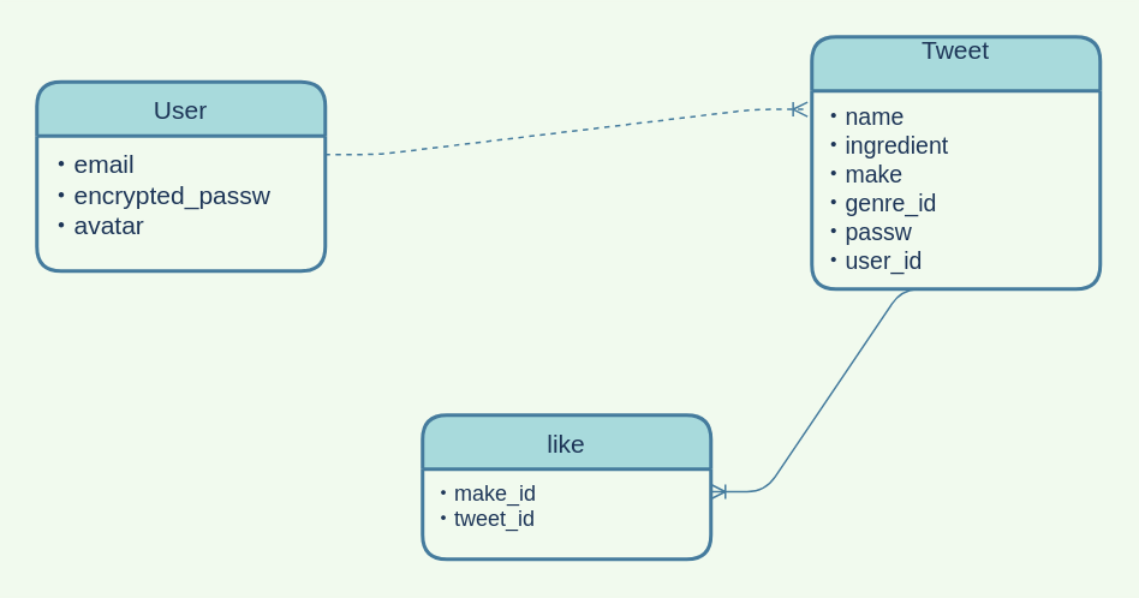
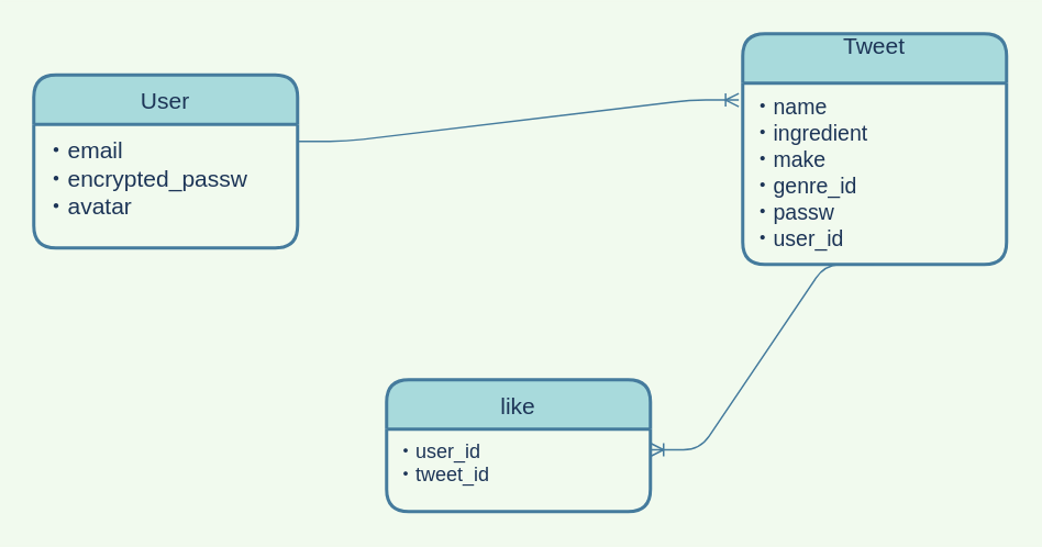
  <mxCell id="0" />
  <mxCell id="1" parent="0" />
  <mxCell id="2" value="User" style="swimlane;childLayout=stackLayout;horizontal=1;startSize=30;horizontalStack=0;rounded=1;fontSize=14;fontStyle=0;strokeWidth=2;resizeParent=0;resizeLast=1;shadow=0;dashed=0;align=center;fillColor=#A8DADC;strokeColor=#457B9D;fontColor=#1D3557;" vertex="1" parent="1"><mxGeometry x="20" y="45" width="160" height="105" as="geometry" /></mxCell>
  <mxCell id="3" value="・email&#10;・encrypted_passw&#10;・avatar" style="align=left;strokeColor=none;fillColor=none;spacingLeft=4;fontSize=14;verticalAlign=top;resizable=0;rotatable=0;part=1;spacing=3;fontColor=#1D3557;" vertex="1" parent="2"><mxGeometry y="30" width="160" height="75" as="geometry" /></mxCell>
  <mxCell id="4" value="Tweet&#10;" style="swimlane;childLayout=stackLayout;horizontal=1;startSize=30;horizontalStack=0;rounded=1;fontSize=14;fontStyle=0;strokeWidth=2;resizeParent=0;resizeLast=1;shadow=0;dashed=0;align=center;sketch=0;fillColor=#A8DADC;strokeColor=#457B9D;fontColor=#1D3557;" vertex="1" parent="1"><mxGeometry x="450" y="20" width="160" height="140" as="geometry" /></mxCell>
  <mxCell id="5" value="・name&#10;・ingredient&#10;・make&#10;・genre_id&#10;・passw&#10;・user_id&#10;" style="align=left;strokeColor=none;fillColor=none;spacingLeft=4;fontSize=13;verticalAlign=top;resizable=0;rotatable=0;part=1;fontColor=#1D3557;strokeWidth=3;" vertex="1" parent="4"><mxGeometry y="30" width="160" height="110" as="geometry" /></mxCell>
  <mxCell id="6" value="like" style="swimlane;childLayout=stackLayout;horizontal=1;startSize=30;horizontalStack=0;rounded=1;fontSize=14;fontStyle=0;strokeWidth=2;resizeParent=0;resizeLast=1;shadow=0;dashed=0;align=center;sketch=0;fillColor=#A8DADC;strokeColor=#457B9D;fontColor=#1D3557;" vertex="1" parent="1"><mxGeometry x="234" y="230" width="160" height="80" as="geometry" /></mxCell>
- <mxCell id="7" value="・make_id&#10;・tweet_id" style="align=left;strokeColor=none;fillColor=none;spacingLeft=4;fontSize=12;verticalAlign=top;resizable=0;rotatable=0;part=1;fontColor=#1D3557;" vertex="1" parent="6"><mxGeometry y="30" width="160" height="50" as="geometry" /></mxCell>
- <mxCell id="8" value="" style="edgeStyle=entityRelationEdgeStyle;fontSize=12;html=1;endArrow=ERoneToMany;strokeColor=#457B9D;fillColor=#A8DADC;entryX=-0.015;entryY=0.093;entryDx=0;entryDy=0;entryPerimeter=0;exitX=0.998;exitY=0.137;exitDx=0;exitDy=0;exitPerimeter=0;dashed=1;" edge="1" parent="1" source="3" target="5"><mxGeometry width="100" height="100" relative="1" as="geometry"><mxPoint x="220" y="60" as="sourcePoint" /><mxPoint x="430" y="60" as="targetPoint" /></mxGeometry></mxCell>
+ <mxCell id="7" value="・user_id&#10;・tweet_id" style="align=left;strokeColor=none;fillColor=none;spacingLeft=4;fontSize=12;verticalAlign=top;resizable=0;rotatable=0;part=1;fontColor=#1D3557;" vertex="1" parent="6"><mxGeometry y="30" width="160" height="50" as="geometry" /></mxCell>
+ <mxCell id="8" value="" style="edgeStyle=entityRelationEdgeStyle;fontSize=12;html=1;endArrow=ERoneToMany;strokeColor=#457B9D;fillColor=#A8DADC;entryX=-0.015;entryY=0.093;entryDx=0;entryDy=0;entryPerimeter=0;exitX=0.998;exitY=0.137;exitDx=0;exitDy=0;exitPerimeter=0;" edge="1" parent="1" source="3" target="5"><mxGeometry width="100" height="100" relative="1" as="geometry"><mxPoint x="220" y="60" as="sourcePoint" /><mxPoint x="430" y="60" as="targetPoint" /></mxGeometry></mxCell>
  <mxCell id="9" value="" style="edgeStyle=entityRelationEdgeStyle;fontSize=12;html=1;endArrow=ERoneToMany;strokeColor=#457B9D;fillColor=#A8DADC;entryX=1;entryY=0.25;entryDx=0;entryDy=0;exitX=0.5;exitY=1;exitDx=0;exitDy=0;" edge="1" parent="1" source="5" target="7"><mxGeometry width="100" height="100" relative="1" as="geometry"><mxPoint x="520" y="200" as="sourcePoint" /><mxPoint x="450" y="210" as="targetPoint" /></mxGeometry></mxCell>
